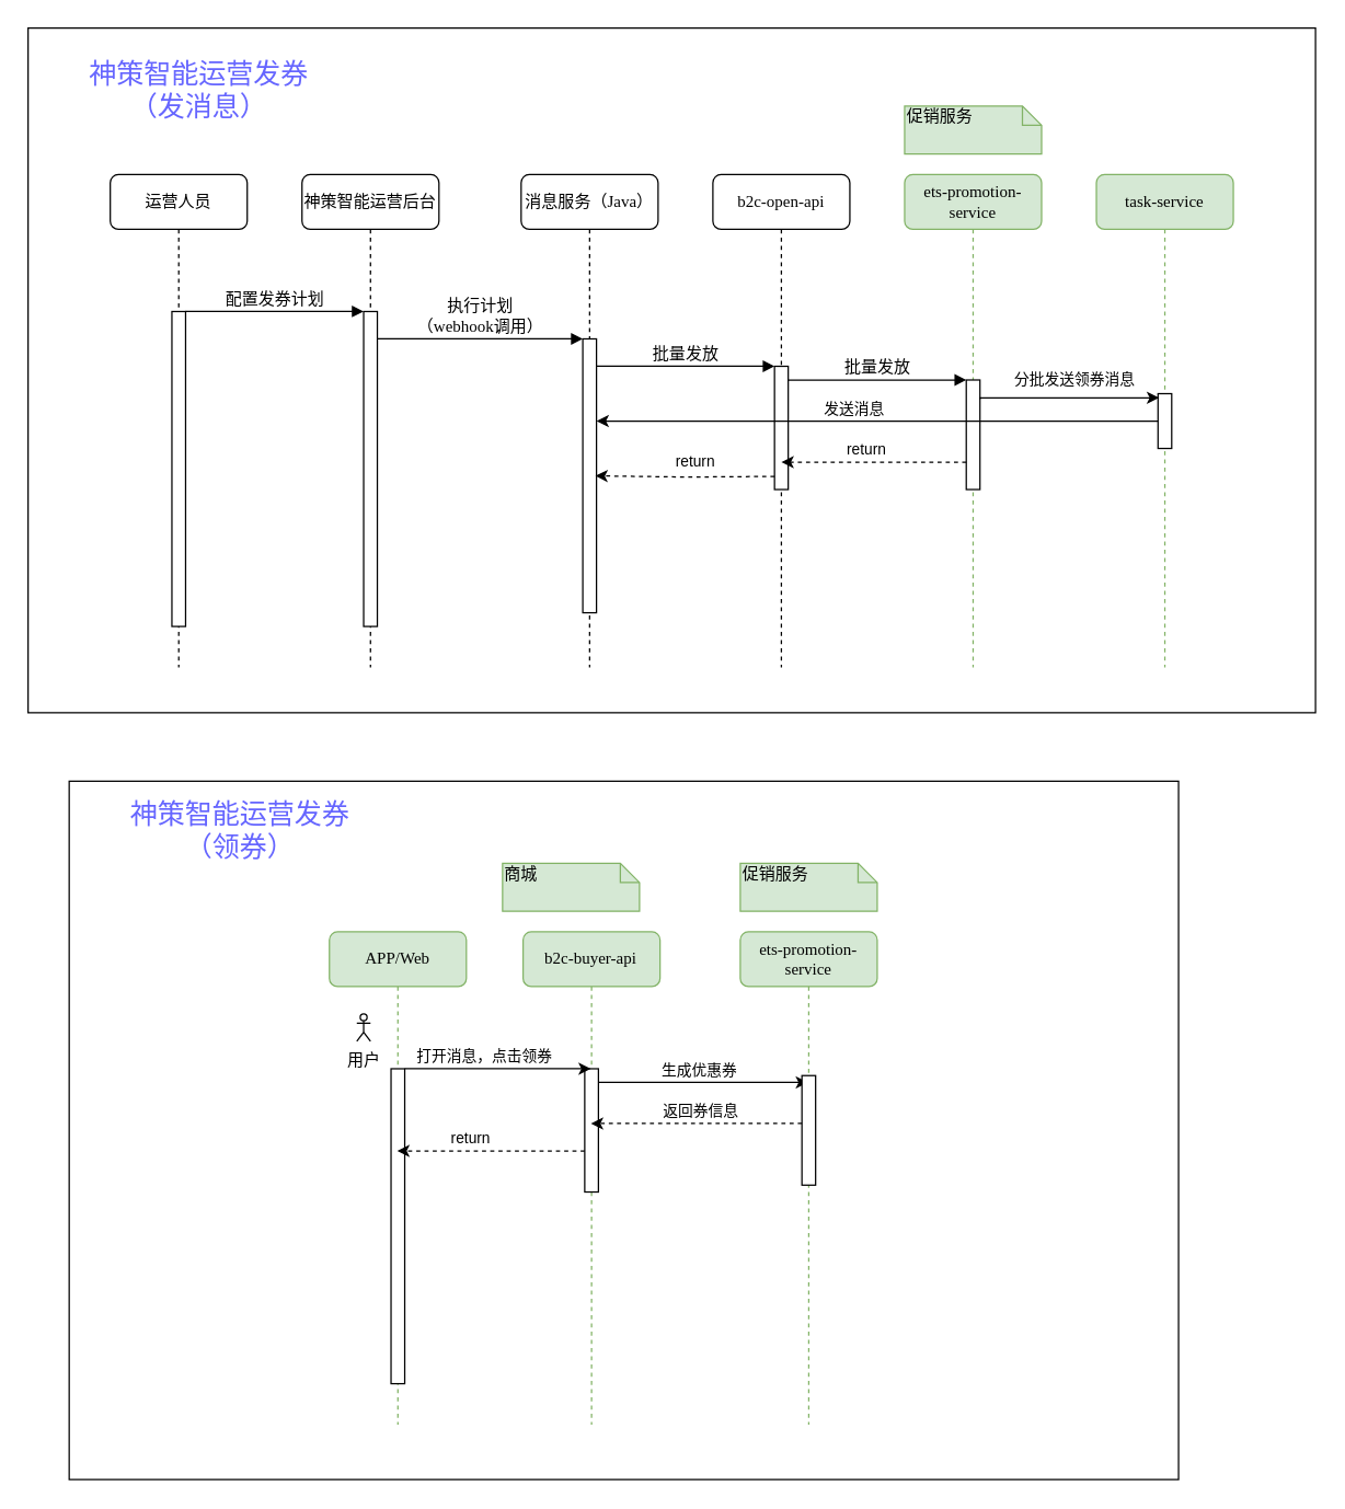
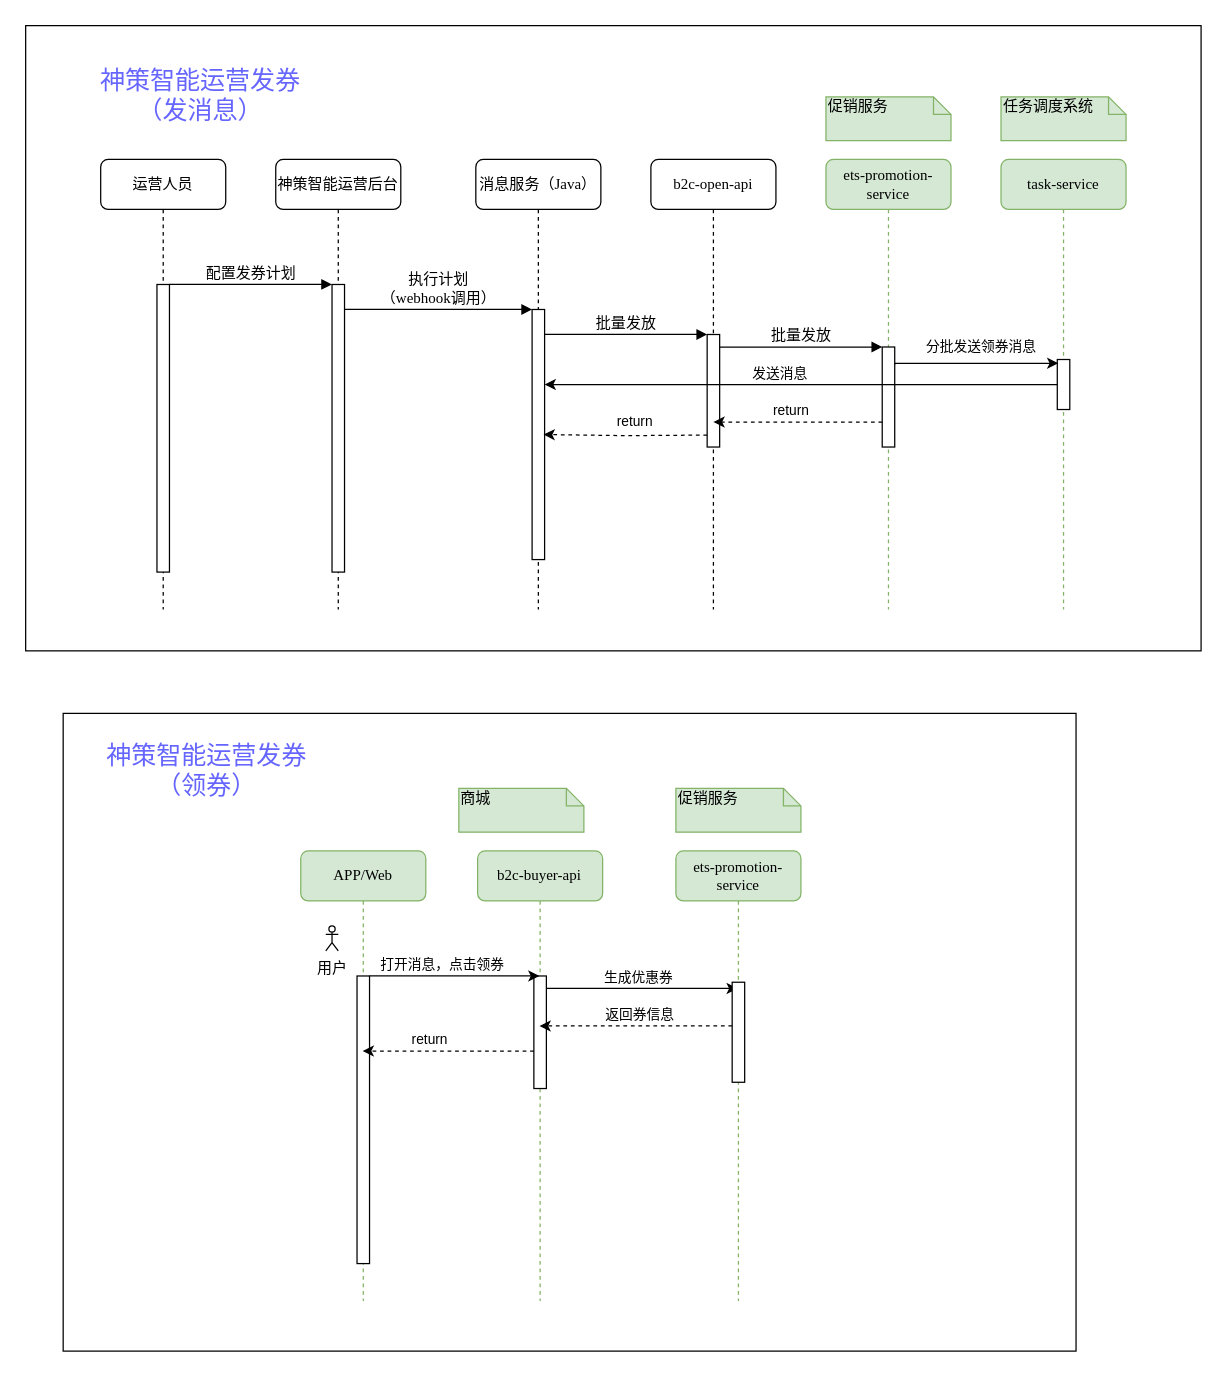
  <mxCell id="0" />
  <mxCell id="1" parent="0" />
  <mxCell id="2" value="" style="rounded=0;whiteSpace=wrap;html=1;" vertex="1" parent="1"><mxGeometry x="50" y="570" width="810" height="510" as="geometry" /></mxCell>
  <mxCell id="3" value="" style="rounded=0;whiteSpace=wrap;html=1;" vertex="1" parent="1"><mxGeometry x="20" width="940" height="500" as="geometry" y="20" /></mxCell>
  <mxCell id="4" value="神策智能运营后台" style="shape=umlLifeline;perimeter=lifelinePerimeter;whiteSpace=wrap;html=1;container=1;collapsible=0;recursiveResize=0;outlineConnect=0;rounded=1;shadow=0;comic=0;labelBackgroundColor=none;strokeWidth=1;fontFamily=Verdana;fontSize=12;align=center;" parent="1" vertex="1"><mxGeometry x="220" y="127" width="100" height="360" as="geometry" /></mxCell>
  <mxCell id="5" value="" style="html=1;points=[];perimeter=orthogonalPerimeter;rounded=0;shadow=0;comic=0;labelBackgroundColor=none;strokeWidth=1;fontFamily=Verdana;fontSize=12;align=center;" parent="4" vertex="1"><mxGeometry x="45" y="100" width="10" height="230" as="geometry" /></mxCell>
  <mxCell id="6" value="消息服务（Java）" style="shape=umlLifeline;perimeter=lifelinePerimeter;whiteSpace=wrap;html=1;container=1;collapsible=0;recursiveResize=0;outlineConnect=0;rounded=1;shadow=0;comic=0;labelBackgroundColor=none;strokeWidth=1;fontFamily=Verdana;fontSize=12;align=center;" parent="1" vertex="1"><mxGeometry x="380" y="127" width="100" height="360" as="geometry" /></mxCell>
  <mxCell id="7" value="" style="html=1;points=[];perimeter=orthogonalPerimeter;rounded=0;shadow=0;comic=0;labelBackgroundColor=none;strokeWidth=1;fontFamily=Verdana;fontSize=12;align=center;" parent="6" vertex="1"><mxGeometry x="45" y="120" width="10" height="200" as="geometry" /></mxCell>
  <mxCell id="8" value="b2c-open-api" style="shape=umlLifeline;perimeter=lifelinePerimeter;whiteSpace=wrap;html=1;container=1;collapsible=0;recursiveResize=0;outlineConnect=0;rounded=1;shadow=0;comic=0;labelBackgroundColor=none;strokeWidth=1;fontFamily=Verdana;fontSize=12;align=center;" parent="1" vertex="1"><mxGeometry x="520" y="127" width="100" height="360" as="geometry" /></mxCell>
  <mxCell id="9" value="ets-promotion-service" style="shape=umlLifeline;perimeter=lifelinePerimeter;whiteSpace=wrap;html=1;container=1;collapsible=0;recursiveResize=0;outlineConnect=0;rounded=1;shadow=0;comic=0;labelBackgroundColor=none;strokeWidth=1;fontFamily=Verdana;fontSize=12;align=center;fillColor=#d5e8d4;strokeColor=#82b366;" parent="1" vertex="1"><mxGeometry x="660" y="127" width="100" height="360" as="geometry" /></mxCell>
  <mxCell id="10" value="task-service" style="shape=umlLifeline;perimeter=lifelinePerimeter;whiteSpace=wrap;html=1;container=1;collapsible=0;recursiveResize=0;outlineConnect=0;rounded=1;shadow=0;comic=0;labelBackgroundColor=none;strokeWidth=1;fontFamily=Verdana;fontSize=12;align=center;fillColor=#d5e8d4;strokeColor=#82b366;" parent="1" vertex="1"><mxGeometry x="800" y="127" width="100" height="360" as="geometry" /></mxCell>
  <mxCell id="11" value="" style="html=1;points=[];perimeter=orthogonalPerimeter;rounded=0;shadow=0;comic=0;labelBackgroundColor=none;strokeWidth=1;fontFamily=Verdana;fontSize=12;align=center;" vertex="1" parent="10"><mxGeometry x="45" y="160" width="10" height="40" as="geometry" /></mxCell>
  <mxCell id="12" value="运营人员" style="shape=umlLifeline;perimeter=lifelinePerimeter;whiteSpace=wrap;html=1;container=1;collapsible=0;recursiveResize=0;outlineConnect=0;rounded=1;shadow=0;comic=0;labelBackgroundColor=none;strokeWidth=1;fontFamily=Verdana;fontSize=12;align=center;" parent="1" vertex="1"><mxGeometry x="80" y="127" width="100" height="360" as="geometry" /></mxCell>
  <mxCell id="13" value="" style="html=1;points=[];perimeter=orthogonalPerimeter;rounded=0;shadow=0;comic=0;labelBackgroundColor=none;strokeWidth=1;fontFamily=Verdana;fontSize=12;align=center;" parent="12" vertex="1"><mxGeometry x="45" y="100" width="10" height="230" as="geometry" /></mxCell>
  <mxCell id="14" value="" style="html=1;points=[];perimeter=orthogonalPerimeter;rounded=0;shadow=0;comic=0;labelBackgroundColor=none;strokeWidth=1;fontFamily=Verdana;fontSize=12;align=center;" parent="1" vertex="1"><mxGeometry x="565" y="267" width="10" height="90" as="geometry" /></mxCell>
  <mxCell id="15" value="批量发放" style="html=1;verticalAlign=bottom;endArrow=block;labelBackgroundColor=none;fontFamily=Verdana;fontSize=12;edgeStyle=elbowEdgeStyle;elbow=vertical;" parent="1" source="7" target="14" edge="1"><mxGeometry relative="1" as="geometry"><mxPoint x="490" y="267" as="sourcePoint" /><Array as="points"><mxPoint x="440" y="267" /></Array></mxGeometry></mxCell>
  <mxCell id="16" value="" style="html=1;points=[];perimeter=orthogonalPerimeter;rounded=0;shadow=0;comic=0;labelBackgroundColor=none;strokeWidth=1;fontFamily=Verdana;fontSize=12;align=center;" parent="1" vertex="1"><mxGeometry x="705" y="277" width="10" height="80" as="geometry" /></mxCell>
  <mxCell id="17" value="批量发放" style="html=1;verticalAlign=bottom;endArrow=block;entryX=0;entryY=0;labelBackgroundColor=none;fontFamily=Verdana;fontSize=12;edgeStyle=elbowEdgeStyle;elbow=vertical;" parent="1" source="14" target="16" edge="1"><mxGeometry relative="1" as="geometry"><mxPoint x="630" y="277" as="sourcePoint" /></mxGeometry></mxCell>
  <mxCell id="18" value="配置发券计划" style="html=1;verticalAlign=bottom;endArrow=block;entryX=0;entryY=0;labelBackgroundColor=none;fontFamily=Verdana;fontSize=12;edgeStyle=elbowEdgeStyle;elbow=vertical;" parent="1" source="13" target="5" edge="1"><mxGeometry relative="1" as="geometry"><mxPoint x="200" y="237" as="sourcePoint" /></mxGeometry></mxCell>
  <mxCell id="19" value="执行计划&lt;div&gt;（webhook调用）&lt;/div&gt;" style="html=1;verticalAlign=bottom;endArrow=block;entryX=0;entryY=0;labelBackgroundColor=none;fontFamily=Verdana;fontSize=12;edgeStyle=elbowEdgeStyle;elbow=vertical;" parent="1" source="5" target="7" edge="1"><mxGeometry relative="1" as="geometry"><mxPoint x="350" y="247" as="sourcePoint" /></mxGeometry></mxCell>
  <mxCell id="20" value="促销服务" style="shape=note;whiteSpace=wrap;html=1;size=14;verticalAlign=top;align=left;spacingTop=-6;rounded=0;shadow=0;comic=0;labelBackgroundColor=none;strokeWidth=1;fontFamily=Verdana;fontSize=12;fillColor=#d5e8d4;strokeColor=#82b366;" parent="1" vertex="1"><mxGeometry x="660" y="77" width="100" height="35" as="geometry" /></mxCell>
+ <mxCell id="21" value="任务调度系统" style="shape=note;whiteSpace=wrap;html=1;size=14;verticalAlign=top;align=left;spacingTop=-6;rounded=0;shadow=0;comic=0;labelBackgroundColor=none;strokeWidth=1;fontFamily=Verdana;fontSize=12;fillColor=#d5e8d4;strokeColor=#82b366;" parent="1" vertex="1"><mxGeometry x="800" y="77" width="100" height="35" as="geometry" /></mxCell>
  <mxCell id="22" style="edgeStyle=orthogonalEdgeStyle;rounded=0;orthogonalLoop=1;jettySize=auto;html=1;entryX=0.083;entryY=0.075;entryDx=0;entryDy=0;entryPerimeter=0;" edge="1" parent="1" target="11"><mxGeometry relative="1" as="geometry"><mxPoint x="715" y="291" as="sourcePoint" /><mxPoint x="841" y="291" as="targetPoint" /><Array as="points"><mxPoint x="715" y="290" /></Array></mxGeometry></mxCell>
  <mxCell id="23" value="分批发送领券消息" style="edgeLabel;html=1;align=center;verticalAlign=middle;resizable=0;points=[];" vertex="1" connectable="0" parent="22"><mxGeometry x="0.191" y="1" relative="1" as="geometry"><mxPoint x="-10" y="-13" as="offset" /></mxGeometry></mxCell>
  <mxCell id="24" style="edgeStyle=orthogonalEdgeStyle;rounded=0;orthogonalLoop=1;jettySize=auto;html=1;entryX=1;entryY=0.3;entryDx=0;entryDy=0;entryPerimeter=0;" edge="1" parent="1" source="11" target="7"><mxGeometry relative="1" as="geometry" /></mxCell>
  <mxCell id="25" value="发送消息" style="edgeLabel;html=1;align=center;verticalAlign=middle;resizable=0;points=[];" vertex="1" connectable="0" parent="24"><mxGeometry x="0.116" y="1" relative="1" as="geometry"><mxPoint x="6" y="-11" as="offset" /></mxGeometry></mxCell>
  <mxCell id="26" style="edgeStyle=orthogonalEdgeStyle;rounded=0;orthogonalLoop=1;jettySize=auto;html=1;entryX=0.5;entryY=0.778;entryDx=0;entryDy=0;entryPerimeter=0;dashed=1;" edge="1" parent="1" source="16" target="14"><mxGeometry relative="1" as="geometry"><Array as="points"><mxPoint x="670" y="337" /><mxPoint x="670" y="337" /></Array></mxGeometry></mxCell>
  <mxCell id="27" value="return" style="edgeLabel;html=1;align=center;verticalAlign=middle;resizable=0;points=[];" vertex="1" connectable="0" parent="26"><mxGeometry x="0.148" relative="1" as="geometry"><mxPoint x="3" y="-10" as="offset" /></mxGeometry></mxCell>
  <mxCell id="28" style="edgeStyle=orthogonalEdgeStyle;rounded=0;orthogonalLoop=1;jettySize=auto;html=1;entryX=0.917;entryY=0.323;entryDx=0;entryDy=0;entryPerimeter=0;dashed=1;" edge="1" parent="1"><mxGeometry relative="1" as="geometry"><mxPoint x="565" y="347.42" as="sourcePoint" /><mxPoint x="434.17" y="347.02" as="targetPoint" /></mxGeometry></mxCell>
  <mxCell id="29" value="return" style="edgeLabel;html=1;align=center;verticalAlign=middle;resizable=0;points=[];" vertex="1" connectable="0" parent="28"><mxGeometry x="-0.111" y="-2" relative="1" as="geometry"><mxPoint y="-9" as="offset" /></mxGeometry></mxCell>
  <mxCell id="30" value="APP/Web" style="shape=umlLifeline;perimeter=lifelinePerimeter;whiteSpace=wrap;html=1;container=1;collapsible=0;recursiveResize=0;outlineConnect=0;rounded=1;shadow=0;comic=0;labelBackgroundColor=none;strokeWidth=1;fontFamily=Verdana;fontSize=12;align=center;fillColor=#d5e8d4;strokeColor=#82b366;" vertex="1" parent="1"><mxGeometry x="240" y="680" width="100" height="360" as="geometry" /></mxCell>
  <mxCell id="31" value="" style="html=1;points=[];perimeter=orthogonalPerimeter;rounded=0;shadow=0;comic=0;labelBackgroundColor=none;strokeWidth=1;fontFamily=Verdana;fontSize=12;align=center;" vertex="1" parent="30"><mxGeometry x="45" y="100" width="10" height="230" as="geometry" /></mxCell>
  <mxCell id="32" value="用户" style="shape=umlActor;verticalLabelPosition=bottom;verticalAlign=top;html=1;outlineConnect=0;" vertex="1" parent="30"><mxGeometry x="20" y="60" width="10" height="20" as="geometry" /></mxCell>
  <mxCell id="33" value="b2c-buyer-api" style="shape=umlLifeline;perimeter=lifelinePerimeter;whiteSpace=wrap;html=1;container=1;collapsible=0;recursiveResize=0;outlineConnect=0;rounded=1;shadow=0;comic=0;labelBackgroundColor=none;strokeWidth=1;fontFamily=Verdana;fontSize=12;align=center;fillColor=#d5e8d4;strokeColor=#82b366;" vertex="1" parent="1"><mxGeometry x="381.42" y="680" width="100" height="360" as="geometry" /></mxCell>
  <mxCell id="34" value="" style="html=1;points=[];perimeter=orthogonalPerimeter;rounded=0;shadow=0;comic=0;labelBackgroundColor=none;strokeWidth=1;fontFamily=Verdana;fontSize=12;align=center;" vertex="1" parent="33"><mxGeometry x="45" y="100" width="10" height="90" as="geometry" /></mxCell>
  <mxCell id="35" value="" style="endArrow=classic;html=1;rounded=0;" edge="1" parent="33" target="42"><mxGeometry width="50" height="50" relative="1" as="geometry"><mxPoint x="55" y="110" as="sourcePoint" /><mxPoint x="115" y="110" as="targetPoint" /></mxGeometry></mxCell>
  <mxCell id="36" value="生成优惠券" style="edgeLabel;html=1;align=center;verticalAlign=middle;resizable=0;points=[];" vertex="1" connectable="0" parent="35"><mxGeometry x="-0.093" y="-1" relative="1" as="geometry"><mxPoint x="4" y="-11" as="offset" /></mxGeometry></mxCell>
  <mxCell id="37" value="" style="endArrow=classic;html=1;rounded=0;dashed=1;" edge="1" parent="33" target="30"><mxGeometry width="50" height="50" relative="1" as="geometry"><mxPoint x="45.0" y="160" as="sourcePoint" /><mxPoint x="-65.333" y="160" as="targetPoint" /></mxGeometry></mxCell>
  <mxCell id="38" value="return" style="edgeLabel;html=1;align=center;verticalAlign=middle;resizable=0;points=[];" vertex="1" connectable="0" parent="37"><mxGeometry x="0.227" y="-1" relative="1" as="geometry"><mxPoint y="-9" as="offset" /></mxGeometry></mxCell>
  <mxCell id="39" value="商城" style="shape=note;whiteSpace=wrap;html=1;size=14;verticalAlign=top;align=left;spacingTop=-6;rounded=0;shadow=0;comic=0;labelBackgroundColor=none;strokeWidth=1;fontFamily=Verdana;fontSize=12;fillColor=#d5e8d4;strokeColor=#82b366;" vertex="1" parent="1"><mxGeometry x="366.42" y="630" width="100" height="35" as="geometry" /></mxCell>
  <mxCell id="40" value="" style="endArrow=classic;html=1;rounded=0;" edge="1" parent="1"><mxGeometry width="50" height="50" relative="1" as="geometry"><mxPoint x="295" y="780" as="sourcePoint" /><mxPoint x="430.92" y="780" as="targetPoint" /></mxGeometry></mxCell>
  <mxCell id="41" value="打开消息，点击领券" style="edgeLabel;html=1;align=center;verticalAlign=middle;resizable=0;points=[];" vertex="1" connectable="0" parent="40"><mxGeometry x="-0.154" y="-2" relative="1" as="geometry"><mxPoint y="-12" as="offset" /></mxGeometry></mxCell>
  <mxCell id="42" value="ets-promotion-service" style="shape=umlLifeline;perimeter=lifelinePerimeter;whiteSpace=wrap;html=1;container=1;collapsible=0;recursiveResize=0;outlineConnect=0;rounded=1;shadow=0;comic=0;labelBackgroundColor=none;strokeWidth=1;fontFamily=Verdana;fontSize=12;align=center;fillColor=#d5e8d4;strokeColor=#82b366;" vertex="1" parent="1"><mxGeometry x="540" y="680" width="100" height="360" as="geometry" /></mxCell>
  <mxCell id="43" value="" style="html=1;points=[];perimeter=orthogonalPerimeter;rounded=0;shadow=0;comic=0;labelBackgroundColor=none;strokeWidth=1;fontFamily=Verdana;fontSize=12;align=center;" vertex="1" parent="42"><mxGeometry x="45" y="105" width="10" height="80" as="geometry" /></mxCell>
  <mxCell id="44" value="" style="endArrow=classic;html=1;rounded=0;dashed=1;" edge="1" parent="42" target="33"><mxGeometry width="50" height="50" relative="1" as="geometry"><mxPoint x="45" y="140" as="sourcePoint" /><mxPoint x="-15" y="140" as="targetPoint" /></mxGeometry></mxCell>
  <mxCell id="45" value="返回券信息" style="edgeLabel;html=1;align=center;verticalAlign=middle;resizable=0;points=[];" vertex="1" connectable="0" parent="44"><mxGeometry x="0.126" y="4" relative="1" as="geometry"><mxPoint x="12" y="-14" as="offset" /></mxGeometry></mxCell>
  <mxCell id="46" value="促销服务" style="shape=note;whiteSpace=wrap;html=1;size=14;verticalAlign=top;align=left;spacingTop=-6;rounded=0;shadow=0;comic=0;labelBackgroundColor=none;strokeWidth=1;fontFamily=Verdana;fontSize=12;fillColor=#d5e8d4;strokeColor=#82b366;" vertex="1" parent="1"><mxGeometry x="540" y="630" width="100" height="35" as="geometry" /></mxCell>
- <mxCell id="47" value="神策智能运营发券&lt;div&gt;（发消息）&lt;/div&gt;" style="text;html=1;align=center;verticalAlign=middle;whiteSpace=wrap;rounded=0;fontSize=20;fontColor=#6666FF;" vertex="1" parent="1"><mxGeometry x="60" y="40" width="170" height="50" as="geometry" /></mxCell>
- <mxCell id="48" value="神策智能运营发券&lt;div&gt;（领券）&lt;/div&gt;" style="text;html=1;align=center;verticalAlign=middle;whiteSpace=wrap;rounded=0;fontSize=20;fontColor=#6666FF;" vertex="1" parent="1"><mxGeometry x="90" y="580" width="170" height="50" as="geometry" /></mxCell>
+ <mxCell id="47" value="神策智能运营发券&lt;div&gt;（发消息）&lt;/div&gt;" style="text;html=1;align=center;verticalAlign=middle;whiteSpace=wrap;rounded=0;fontSize=20;fontColor=#6666FF;" vertex="1" parent="1"><mxGeometry x="75" y="50" width="170" height="50" as="geometry" /></mxCell>
+ <mxCell id="48" value="神策智能运营发券&lt;div&gt;（领券）&lt;/div&gt;" style="text;html=1;align=center;verticalAlign=middle;whiteSpace=wrap;rounded=0;fontSize=20;fontColor=#6666FF;" vertex="1" parent="1"><mxGeometry x="80" y="590" width="170" height="50" as="geometry" /></mxCell>
